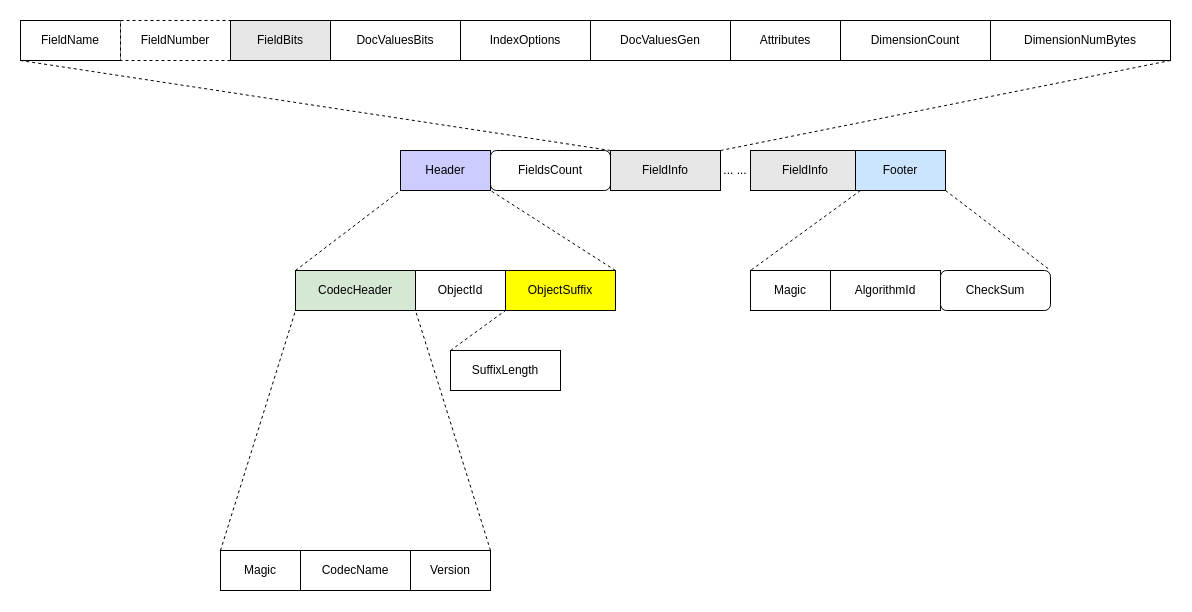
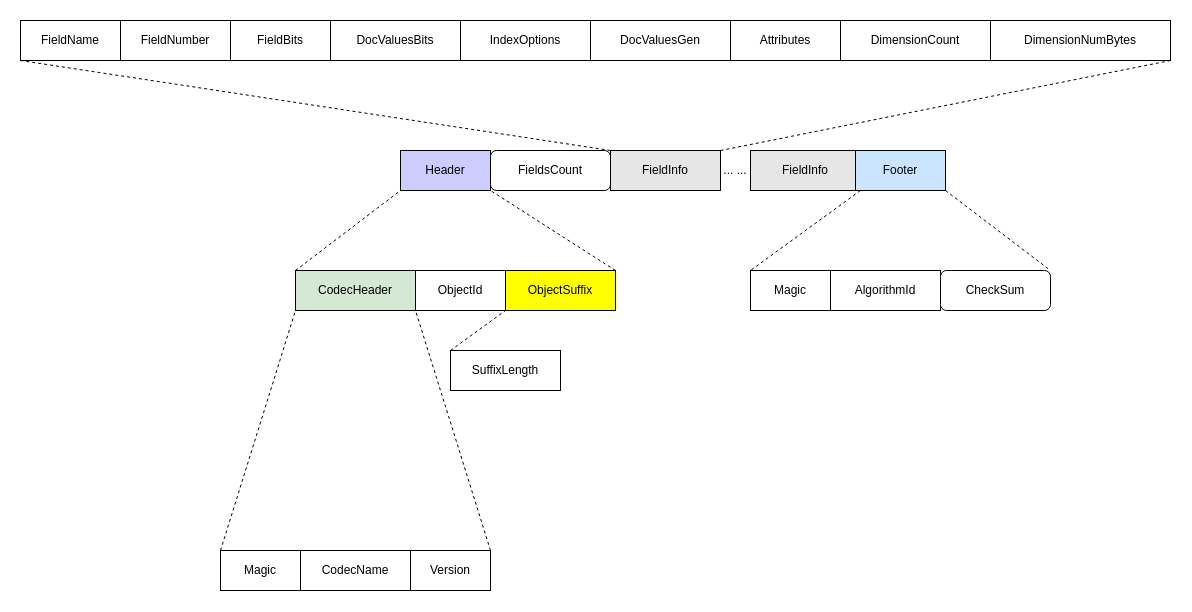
  <mxCell id="0" />
  <mxCell id="1" parent="0" />
  <mxCell id="2" value="" style="group" vertex="1" connectable="0" parent="1"><mxGeometry x="220" y="150" width="510" height="440" as="geometry" /></mxCell>
  <mxCell id="3" value="Header" style="rounded=0;whiteSpace=wrap;html=1;fillColor=#CCCCFF;fontColor=#000000;" vertex="1" parent="2"><mxGeometry x="180" width="90" height="40" as="geometry" /></mxCell>
  <mxCell id="4" value="ObjectId" style="rounded=0;whiteSpace=wrap;html=1;" vertex="1" parent="2"><mxGeometry x="195" y="120" width="90" height="40" as="geometry" /></mxCell>
  <mxCell id="5" value="" style="endArrow=none;dashed=1;html=1;entryX=0;entryY=1;entryDx=0;entryDy=0;exitX=0;exitY=0;exitDx=0;exitDy=0;" edge="1" parent="2" source="12" target="3"><mxGeometry width="50" height="50" relative="1" as="geometry"><mxPoint x="10" y="510" as="sourcePoint" /><mxPoint x="85" y="290" as="targetPoint" /></mxGeometry></mxCell>
  <mxCell id="6" value="" style="endArrow=none;dashed=1;html=1;entryX=1;entryY=1;entryDx=0;entryDy=0;exitX=1;exitY=0;exitDx=0;exitDy=0;" edge="1" parent="2" source="8" target="3"><mxGeometry width="50" height="50" relative="1" as="geometry"><mxPoint x="85" y="250" as="sourcePoint" /><mxPoint x="190" y="35" as="targetPoint" /></mxGeometry></mxCell>
  <mxCell id="7" value="" style="group" vertex="1" connectable="0" parent="2"><mxGeometry x="230" y="120" width="220" height="120" as="geometry" /></mxCell>
  <mxCell id="8" value="ObjectSuffix" style="rounded=0;whiteSpace=wrap;html=1;fillColor=#FFFF00;fontColor=#000000;" vertex="1" parent="7"><mxGeometry x="55" width="110" height="40" as="geometry" /></mxCell>
  <mxCell id="9" value="SuffixLength" style="rounded=0;whiteSpace=wrap;html=1;" vertex="1" parent="7"><mxGeometry y="80" width="110" height="40" as="geometry" /></mxCell>
  <mxCell id="10" value="" style="endArrow=none;dashed=1;html=1;entryX=0;entryY=1;entryDx=0;entryDy=0;exitX=0;exitY=0;exitDx=0;exitDy=0;" edge="1" parent="7" source="9" target="8"><mxGeometry width="50" height="50" relative="1" as="geometry"><mxPoint x="110" y="190" as="sourcePoint" /><mxPoint x="160" y="140" as="targetPoint" /></mxGeometry></mxCell>
  <mxCell id="11" value="" style="group" vertex="1" connectable="0" parent="2"><mxGeometry y="120" width="270" height="320" as="geometry" /></mxCell>
  <mxCell id="12" value="CodecHeader" style="rounded=0;whiteSpace=wrap;html=1;fillColor=#d5e8d4;strokeColor=#000000;" vertex="1" parent="11"><mxGeometry x="75" width="120" height="40" as="geometry" /></mxCell>
  <mxCell id="13" value="Magic" style="rounded=0;whiteSpace=wrap;html=1;" vertex="1" parent="11"><mxGeometry y="280" width="80" height="40" as="geometry" /></mxCell>
  <mxCell id="14" value="CodecName" style="rounded=0;whiteSpace=wrap;html=1;" vertex="1" parent="11"><mxGeometry x="80" y="280" width="110" height="40" as="geometry" /></mxCell>
  <mxCell id="15" value="Version" style="rounded=0;whiteSpace=wrap;html=1;" vertex="1" parent="11"><mxGeometry x="190" y="280" width="80" height="40" as="geometry" /></mxCell>
  <mxCell id="16" value="" style="endArrow=none;dashed=1;html=1;entryX=0;entryY=1;entryDx=0;entryDy=0;exitX=0;exitY=0;exitDx=0;exitDy=0;" edge="1" parent="11" source="13" target="12"><mxGeometry width="50" height="50" relative="1" as="geometry"><mxPoint x="170" y="190" as="sourcePoint" /><mxPoint x="220" y="140" as="targetPoint" /></mxGeometry></mxCell>
  <mxCell id="17" value="" style="endArrow=none;dashed=1;html=1;entryX=0;entryY=1;entryDx=0;entryDy=0;exitX=1;exitY=0;exitDx=0;exitDy=0;" edge="1" parent="2" source="15" target="4"><mxGeometry width="50" height="50" relative="1" as="geometry"><mxPoint x="340" y="510" as="sourcePoint" /><mxPoint x="415" y="290" as="targetPoint" /></mxGeometry></mxCell>
  <mxCell id="18" value="FieldsCount" style="whiteSpace=wrap;html=1;rounded=1;" vertex="1" parent="2"><mxGeometry x="270" width="120" height="40" as="geometry" /></mxCell>
  <mxCell id="19" value="FieldInfo" style="rounded=0;whiteSpace=wrap;html=1;fillColor=#E6E6E6;" vertex="1" parent="2"><mxGeometry x="390" width="110" height="40" as="geometry" /></mxCell>
  <mxCell id="20" value="FieldInfo" style="rounded=0;whiteSpace=wrap;html=1;fillColor=#E6E6E6;" vertex="1" parent="1"><mxGeometry x="750" y="150" width="110" height="40" as="geometry" /></mxCell>
  <mxCell id="21" value="... ..." style="text;html=1;strokeColor=none;fillColor=none;align=center;verticalAlign=middle;whiteSpace=wrap;rounded=0;" vertex="1" parent="1"><mxGeometry x="720" y="162.5" width="30" height="15" as="geometry" /></mxCell>
  <mxCell id="22" value="" style="endArrow=none;dashed=1;html=1;exitX=1;exitY=1;exitDx=0;exitDy=0;entryX=0;entryY=0;entryDx=0;entryDy=0;" edge="1" parent="1" source="20" target="23"><mxGeometry width="50" height="50" relative="1" as="geometry"><mxPoint x="875" y="100" as="sourcePoint" /><mxPoint x="925" y="50" as="targetPoint" /></mxGeometry></mxCell>
  <mxCell id="23" value="Magic" style="rounded=0;whiteSpace=wrap;html=1;" vertex="1" parent="1"><mxGeometry x="750" y="270" width="80" height="40" as="geometry" /></mxCell>
  <mxCell id="24" value="AlgorithmId" style="rounded=0;whiteSpace=wrap;html=1;" vertex="1" parent="1"><mxGeometry x="830" y="270" width="110" height="40" as="geometry" /></mxCell>
  <mxCell id="25" value="CheckSum" style="whiteSpace=wrap;html=1;rounded=1;" vertex="1" parent="1"><mxGeometry x="940" y="270" width="110" height="40" as="geometry" /></mxCell>
  <mxCell id="26" value="" style="endArrow=none;dashed=1;html=1;exitX=1;exitY=1;exitDx=0;exitDy=0;entryX=1;entryY=0;entryDx=0;entryDy=0;" edge="1" parent="1" source="27" target="25"><mxGeometry width="50" height="50" relative="1" as="geometry"><mxPoint x="865" y="160" as="sourcePoint" /><mxPoint x="760" y="80" as="targetPoint" /></mxGeometry></mxCell>
  <mxCell id="27" value="Footer" style="rounded=0;whiteSpace=wrap;html=1;fillColor=#CCE5FF;" vertex="1" parent="1"><mxGeometry x="855" y="150" width="90" height="40" as="geometry" /></mxCell>
  <mxCell id="28" value="FieldName" style="rounded=0;whiteSpace=wrap;html=1;" vertex="1" parent="1"><mxGeometry x="20" y="20" width="100" height="40" as="geometry" /></mxCell>
- <mxCell id="29" value="FieldNumber" style="rounded=0;whiteSpace=wrap;html=1;dashed=1;" vertex="1" parent="1"><mxGeometry x="120" y="20" width="110" height="40" as="geometry" /></mxCell>
- <mxCell id="30" value="FieldBits" style="rounded=0;whiteSpace=wrap;html=1;fillColor=#e6e6e6;" vertex="1" parent="1"><mxGeometry x="230" y="20" width="100" height="40" as="geometry" /></mxCell>
+ <mxCell id="29" value="FieldNumber" style="rounded=0;whiteSpace=wrap;html=1;" vertex="1" parent="1"><mxGeometry x="120" y="20" width="110" height="40" as="geometry" /></mxCell>
+ <mxCell id="30" value="FieldBits" style="rounded=0;whiteSpace=wrap;html=1;" vertex="1" parent="1"><mxGeometry x="230" y="20" width="100" height="40" as="geometry" /></mxCell>
  <mxCell id="31" value="DocValuesBits" style="rounded=0;whiteSpace=wrap;html=1;" vertex="1" parent="1"><mxGeometry x="330" y="20" width="130" height="40" as="geometry" /></mxCell>
  <mxCell id="32" value="DocValuesGen" style="rounded=0;whiteSpace=wrap;html=1;" vertex="1" parent="1"><mxGeometry x="590" y="20" width="140" height="40" as="geometry" /></mxCell>
  <mxCell id="33" value="Attributes" style="rounded=0;whiteSpace=wrap;html=1;" vertex="1" parent="1"><mxGeometry x="730" y="20" width="110" height="40" as="geometry" /></mxCell>
  <mxCell id="34" value="DimensionCount" style="rounded=0;whiteSpace=wrap;html=1;" vertex="1" parent="1"><mxGeometry x="840" y="20" width="150" height="40" as="geometry" /></mxCell>
  <mxCell id="35" value="DimensionNumBytes" style="rounded=0;whiteSpace=wrap;html=1;" vertex="1" parent="1"><mxGeometry x="990" y="20" width="180" height="40" as="geometry" /></mxCell>
  <mxCell id="36" value="IndexOptions" style="rounded=0;whiteSpace=wrap;html=1;" vertex="1" parent="1"><mxGeometry x="460" y="20" width="130" height="40" as="geometry" /></mxCell>
  <mxCell id="37" value="" style="endArrow=none;dashed=1;html=1;entryX=0;entryY=1;entryDx=0;entryDy=0;exitX=0;exitY=0;exitDx=0;exitDy=0;" edge="1" parent="1" source="19" target="28"><mxGeometry width="50" height="50" relative="1" as="geometry"><mxPoint x="520" y="260" as="sourcePoint" /><mxPoint x="570" y="210" as="targetPoint" /></mxGeometry></mxCell>
  <mxCell id="38" value="" style="endArrow=none;dashed=1;html=1;exitX=1;exitY=0;exitDx=0;exitDy=0;entryX=1;entryY=1;entryDx=0;entryDy=0;" edge="1" parent="1" source="19" target="35"><mxGeometry width="50" height="50" relative="1" as="geometry"><mxPoint x="520" y="260" as="sourcePoint" /><mxPoint x="570" y="210" as="targetPoint" /></mxGeometry></mxCell>
